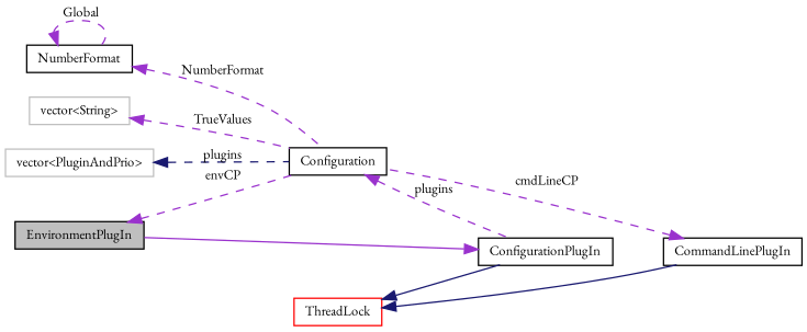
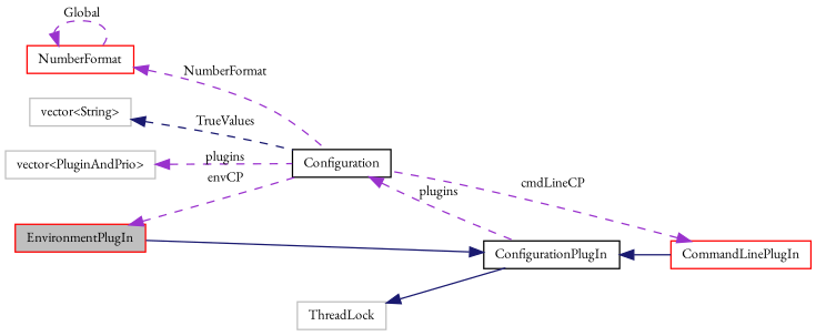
  digraph {
    fontname="EB Garamond"
    rankdir=LR
    node [color=black fillcolor=white fontname="EB Garamond" fontsize=10 shape=record style=filled]
    edge [color=darkorchid3 dir=back fontname="EB Garamond" fontsize=10 labelfontname=Helvetica labelfontsize=10 style=dashed]
-   n1 [fillcolor=grey75 fontcolor=black height=0.2 label=EnvironmentPlugIn width=0.4]
+   n1 [color=red fillcolor=grey75 fontcolor=black height=0.2 label=EnvironmentPlugIn width=0.4]
    n2 [height=0.2 label=Configuration width=0.4]
    n3 [height=0.2 label=ConfigurationPlugIn width=0.4]
    n4 [color=grey75 height=0.2 label="vector\<String\>" width=0.4]
    n5 [color=grey75 height=0.2 label="vector\<PluginAndPrio\>" width=0.4]
-   n6 [height=0.2 label=CommandLinePlugIn width=0.4]
-   n7 [color=red height=0.2 label=ThreadLock width=0.4]
-   n8 [height=0.2 label=NumberFormat width=0.4]
+   n6 [color=red height=0.2 label=CommandLinePlugIn width=0.4]
+   n7 [color=grey75 height=0.2 label=ThreadLock width=0.4]
+   n8 [color=red height=0.2 label=NumberFormat width=0.4]
    n1 -> n2 [label=" envCP"]
    n2 -> n3 [label=" plugins"]
-   n3 -> n1 [style=solid]
-   n7 -> n6 [color=midnightblue style=solid]
-   n4 -> n2 [label=" TrueValues"]
-   n5 -> n2 [color=midnightblue label=" plugins"]
+   n3 -> n1 [color=midnightblue style=solid]
+   n3 -> n6 [color=midnightblue style=solid]
+   n4 -> n2 [color=midnightblue label=" TrueValues"]
+   n5 -> n2 [label=" plugins"]
    n6 -> n2 [label=" cmdLineCP"]
    n7 -> n3 [color=midnightblue style=solid]
    n8 -> n2 [label=" NumberFormat"]
    n8 -> n8 [label=" Global"]
  }
